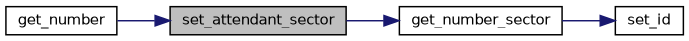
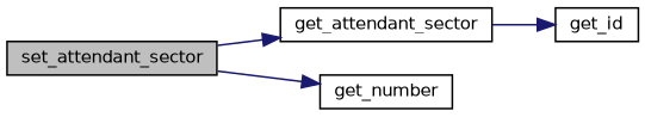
  digraph {
    rankdir=LR
    node [color=black fillcolor=white fontname=Helvetica fontsize=10 shape=record style=filled]
    edge [color=midnightblue fontname=Helvetica fontsize=10 labelfontname=Helvetica labelfontsize=10 style=solid]
    n1 [fillcolor=grey75 fontcolor=black height=0.2 label=set_attendant_sector width=0.4]
-   n2 [height=0.2 label=get_number_sector width=0.4]
+   n2 [height=0.2 label=get_attendant_sector width=0.4]
    n3 [height=0.2 label=get_number width=0.4]
-   n4 [height=0.2 label=set_id width=0.4]
+   n4 [height=0.2 label=get_id width=0.4]
    n1 -> n2
-   n3 -> n1
+   n1 -> n3
    n2 -> n4
  }
